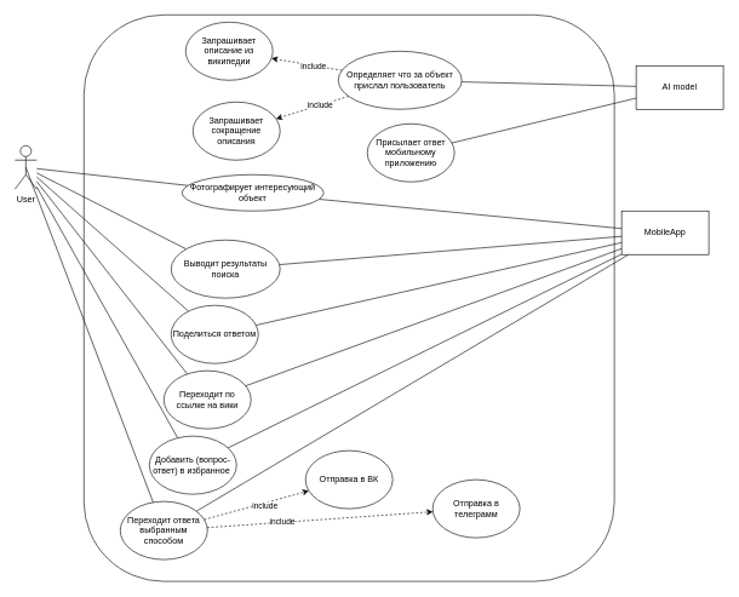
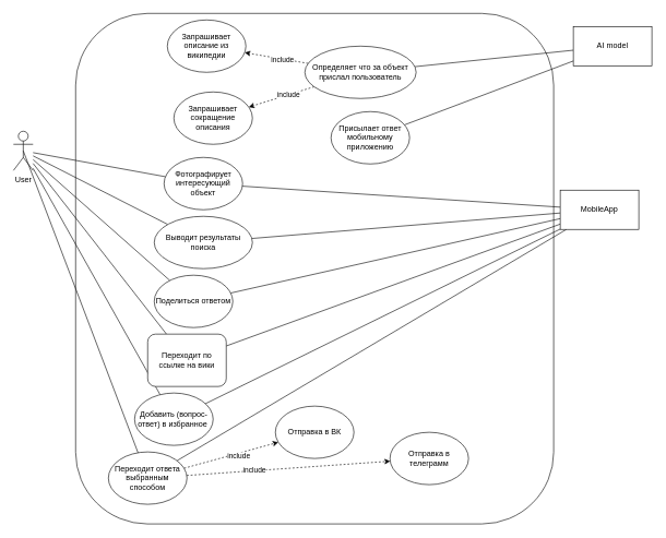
  <mxCell id="0" />
  <mxCell id="1" parent="0" />
  <mxCell id="2" value="" style="rounded=1;whiteSpace=wrap;html=1;" parent="1" vertex="1"><mxGeometry x="115" y="20" width="730" height="780" as="geometry" /></mxCell>
  <mxCell id="3" style="edgeStyle=none;html=1;endArrow=none;endFill=0;" edge="1" parent="1" source="7" target="9"><mxGeometry relative="1" as="geometry" /></mxCell>
  <mxCell id="4" style="edgeStyle=none;html=1;endArrow=none;endFill=0;" edge="1" parent="1" source="7" target="17"><mxGeometry relative="1" as="geometry" /></mxCell>
  <mxCell id="5" style="edgeStyle=none;html=1;endArrow=none;endFill=0;" edge="1" parent="1" source="7" target="13"><mxGeometry relative="1" as="geometry" /></mxCell>
  <mxCell id="6" style="edgeStyle=none;html=1;endArrow=none;endFill=0;" edge="1" parent="1" source="7" target="15"><mxGeometry relative="1" as="geometry" /></mxCell>
  <mxCell id="7" value="User" style="shape=umlActor;verticalLabelPosition=bottom;verticalAlign=top;html=1;outlineConnect=0;" parent="1" vertex="1"><mxGeometry x="20" y="200" width="30" height="60" as="geometry" /></mxCell>
  <mxCell id="8" style="edgeStyle=none;html=1;endArrow=none;endFill=0;" edge="1" parent="1" source="9" target="22"><mxGeometry relative="1" as="geometry" /></mxCell>
- <mxCell id="9" value="Фотографирует интересующий объект" style="ellipse;whiteSpace=wrap;html=1;" parent="1" vertex="1"><mxGeometry x="250" y="240" width="195" height="50" as="geometry" /></mxCell>
+ <mxCell id="9" value="Фотографирует интересующий объект" style="ellipse;whiteSpace=wrap;html=1;" parent="1" vertex="1"><mxGeometry x="250" y="240" width="120" height="80" as="geometry" /></mxCell>
  <mxCell id="10" style="edgeStyle=none;html=1;endArrow=none;endFill=0;" parent="1" source="11" target="27" edge="1"><mxGeometry relative="1" as="geometry" /></mxCell>
- <mxCell id="11" value="AI model" style="rounded=0;whiteSpace=wrap;html=1;" parent="1" vertex="1"><mxGeometry x="875" y="90" width="120" height="60" as="geometry" /></mxCell>
+ <mxCell id="11" value="AI model" style="rounded=0;whiteSpace=wrap;html=1;" parent="1" vertex="1"><mxGeometry x="875" y="40" width="120" height="60" as="geometry" /></mxCell>
  <mxCell id="12" style="edgeStyle=none;html=1;endArrow=none;endFill=0;" edge="1" parent="1" source="13" target="22"><mxGeometry relative="1" as="geometry" /></mxCell>
- <mxCell id="13" value="Переходит по ссылке на вики" style="ellipse;whiteSpace=wrap;html=1;" parent="1" vertex="1"><mxGeometry x="225" y="510" width="120" height="80" as="geometry" /></mxCell>
+ <mxCell id="13" value="Переходит по ссылке на вики" style="whiteSpace=wrap;html=1;rounded=1;" parent="1" vertex="1"><mxGeometry x="225" y="510" width="120" height="80" as="geometry" /></mxCell>
  <mxCell id="14" style="edgeStyle=none;html=1;endArrow=none;endFill=0;" edge="1" parent="1" source="15" target="22"><mxGeometry relative="1" as="geometry" /></mxCell>
  <mxCell id="15" value="Добавить (вопрос-ответ) в избранное&amp;nbsp;" style="ellipse;whiteSpace=wrap;html=1;" parent="1" vertex="1"><mxGeometry x="205" y="600" width="120" height="80" as="geometry" /></mxCell>
  <mxCell id="16" style="edgeStyle=none;html=1;endArrow=none;endFill=0;" edge="1" parent="1" source="17" target="22"><mxGeometry relative="1" as="geometry" /></mxCell>
  <mxCell id="17" value="Поделиться ответом" style="ellipse;whiteSpace=wrap;html=1;" parent="1" vertex="1"><mxGeometry x="235" y="420" width="120" height="80" as="geometry" /></mxCell>
  <mxCell id="18" style="edgeStyle=none;html=1;startArrow=none;startFill=0;endArrow=none;endFill=0;" edge="1" parent="1" source="19" target="11"><mxGeometry relative="1" as="geometry" /></mxCell>
  <mxCell id="19" value="Присылает ответ мобильному приложению" style="ellipse;whiteSpace=wrap;html=1;" parent="1" vertex="1"><mxGeometry x="505" y="170" width="120" height="80" as="geometry" /></mxCell>
  <mxCell id="20" style="edgeStyle=none;html=1;endArrow=none;endFill=0;" edge="1" parent="1" source="22" target="29"><mxGeometry relative="1" as="geometry" /></mxCell>
  <mxCell id="21" style="edgeStyle=none;html=1;startArrow=none;startFill=0;endArrow=none;endFill=0;" edge="1" parent="1" source="22" target="35"><mxGeometry relative="1" as="geometry" /></mxCell>
  <mxCell id="22" value="MobileApp" style="rounded=0;whiteSpace=wrap;html=1;" parent="1" vertex="1"><mxGeometry x="855" y="290" width="120" height="60" as="geometry" /></mxCell>
  <mxCell id="23" style="edgeStyle=none;html=1;startArrow=none;startFill=0;endArrow=classic;endFill=1;dashed=1;" edge="1" parent="1" source="27" target="36"><mxGeometry relative="1" as="geometry" /></mxCell>
  <mxCell id="24" value="include" style="edgeLabel;html=1;align=center;verticalAlign=middle;resizable=0;points=[];" vertex="1" connectable="0" parent="23"><mxGeometry x="-0.196" y="1" relative="1" as="geometry"><mxPoint as="offset" /></mxGeometry></mxCell>
  <mxCell id="25" style="edgeStyle=none;html=1;dashed=1;startArrow=none;startFill=0;endArrow=classic;endFill=1;" edge="1" parent="1" source="27" target="37"><mxGeometry relative="1" as="geometry" /></mxCell>
  <mxCell id="26" value="include" style="edgeLabel;html=1;align=center;verticalAlign=middle;resizable=0;points=[];" vertex="1" connectable="0" parent="25"><mxGeometry x="-0.213" relative="1" as="geometry"><mxPoint as="offset" /></mxGeometry></mxCell>
  <mxCell id="27" value="Определяет что за объект прислал пользователь" style="ellipse;whiteSpace=wrap;html=1;" parent="1" vertex="1"><mxGeometry x="465" y="70" width="170" height="80" as="geometry" /></mxCell>
  <mxCell id="28" style="edgeStyle=none;html=1;startArrow=none;startFill=0;endArrow=none;endFill=0;" edge="1" parent="1" source="29" target="7"><mxGeometry relative="1" as="geometry" /></mxCell>
  <mxCell id="29" value="Выводит результаты поиска" style="ellipse;whiteSpace=wrap;html=1;" parent="1" vertex="1"><mxGeometry x="235" y="330" width="150" height="80" as="geometry" /></mxCell>
  <mxCell id="30" style="edgeStyle=none;html=1;startArrow=none;startFill=0;endArrow=classic;endFill=1;dashed=1;" edge="1" parent="1" source="35" target="38"><mxGeometry relative="1" as="geometry" /></mxCell>
  <mxCell id="31" value="include" style="edgeLabel;html=1;align=center;verticalAlign=middle;resizable=0;points=[];" vertex="1" connectable="0" parent="30"><mxGeometry x="-0.34" y="1" relative="1" as="geometry"><mxPoint as="offset" /></mxGeometry></mxCell>
  <mxCell id="32" style="edgeStyle=none;html=1;entryX=0.5;entryY=0.5;entryDx=0;entryDy=0;entryPerimeter=0;startArrow=none;startFill=0;endArrow=none;endFill=0;" edge="1" parent="1" source="35" target="7"><mxGeometry relative="1" as="geometry" /></mxCell>
  <mxCell id="33" style="edgeStyle=none;html=1;startArrow=none;startFill=0;endArrow=classic;endFill=1;dashed=1;" edge="1" parent="1" source="35" target="39"><mxGeometry relative="1" as="geometry" /></mxCell>
  <mxCell id="34" value="include" style="edgeLabel;html=1;align=center;verticalAlign=middle;resizable=0;points=[];" vertex="1" connectable="0" parent="33"><mxGeometry x="0.145" y="-4" relative="1" as="geometry"><mxPoint as="offset" /></mxGeometry></mxCell>
  <mxCell id="35" value="Переходит ответа выбранным способом" style="ellipse;whiteSpace=wrap;html=1;" vertex="1" parent="1"><mxGeometry x="165" y="690" width="120" height="80" as="geometry" /></mxCell>
  <mxCell id="36" value="Запрашивает описание из википедии" style="ellipse;whiteSpace=wrap;html=1;" vertex="1" parent="1"><mxGeometry x="255" y="30" width="120" height="80" as="geometry" /></mxCell>
  <mxCell id="37" value="Запрашивает сокращение описания" style="ellipse;whiteSpace=wrap;html=1;" vertex="1" parent="1"><mxGeometry x="265" y="140" width="120" height="80" as="geometry" /></mxCell>
  <mxCell id="38" value="Отправка в телеграмм" style="ellipse;whiteSpace=wrap;html=1;" vertex="1" parent="1"><mxGeometry x="595" y="660" width="120" height="80" as="geometry" /></mxCell>
  <mxCell id="39" value="Отправка в ВК" style="ellipse;whiteSpace=wrap;html=1;" vertex="1" parent="1"><mxGeometry x="420" y="620" width="120" height="80" as="geometry" /></mxCell>
